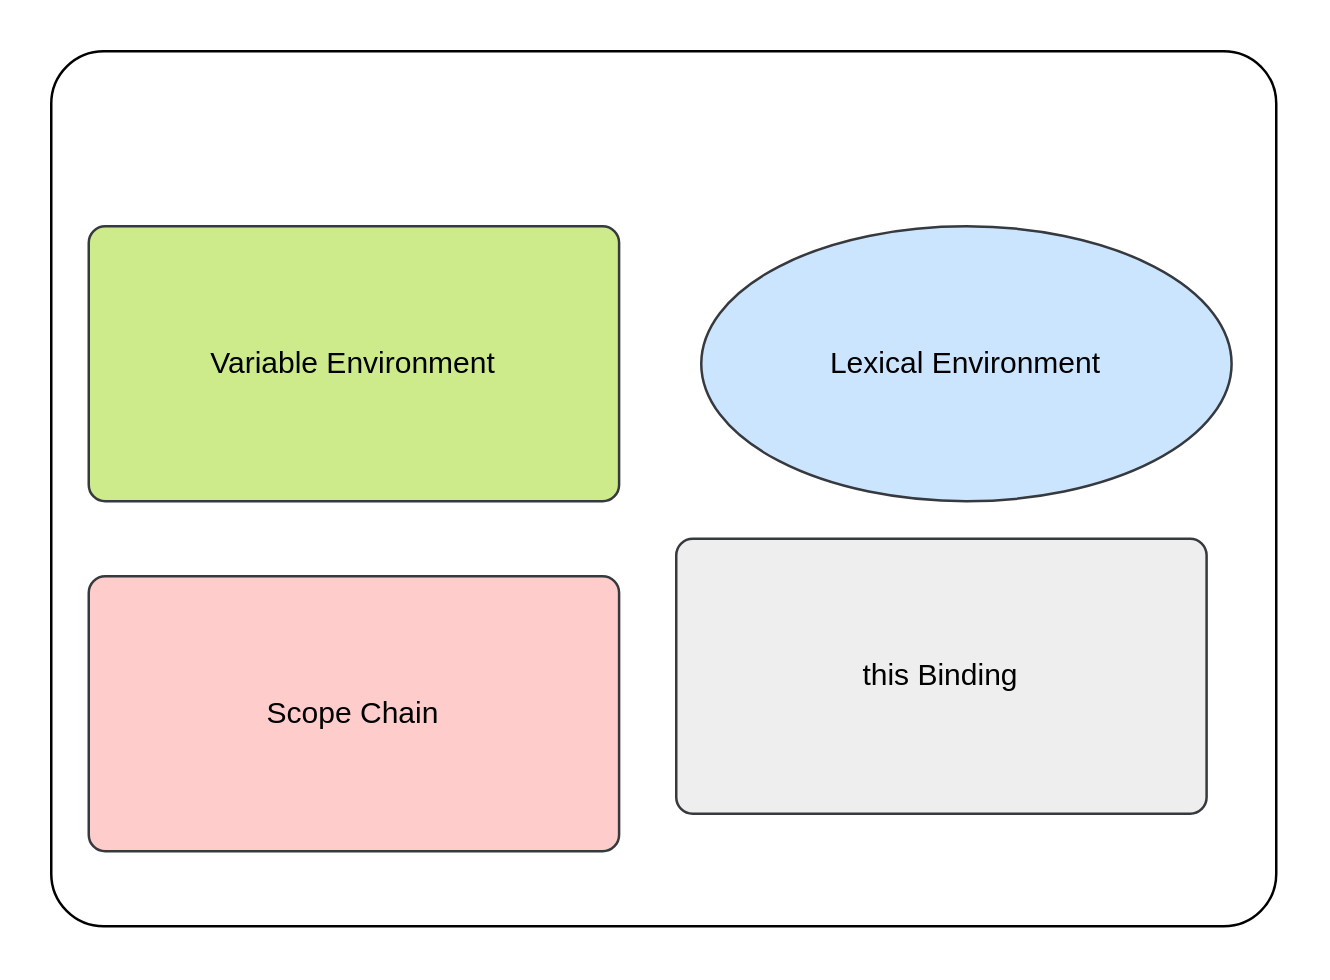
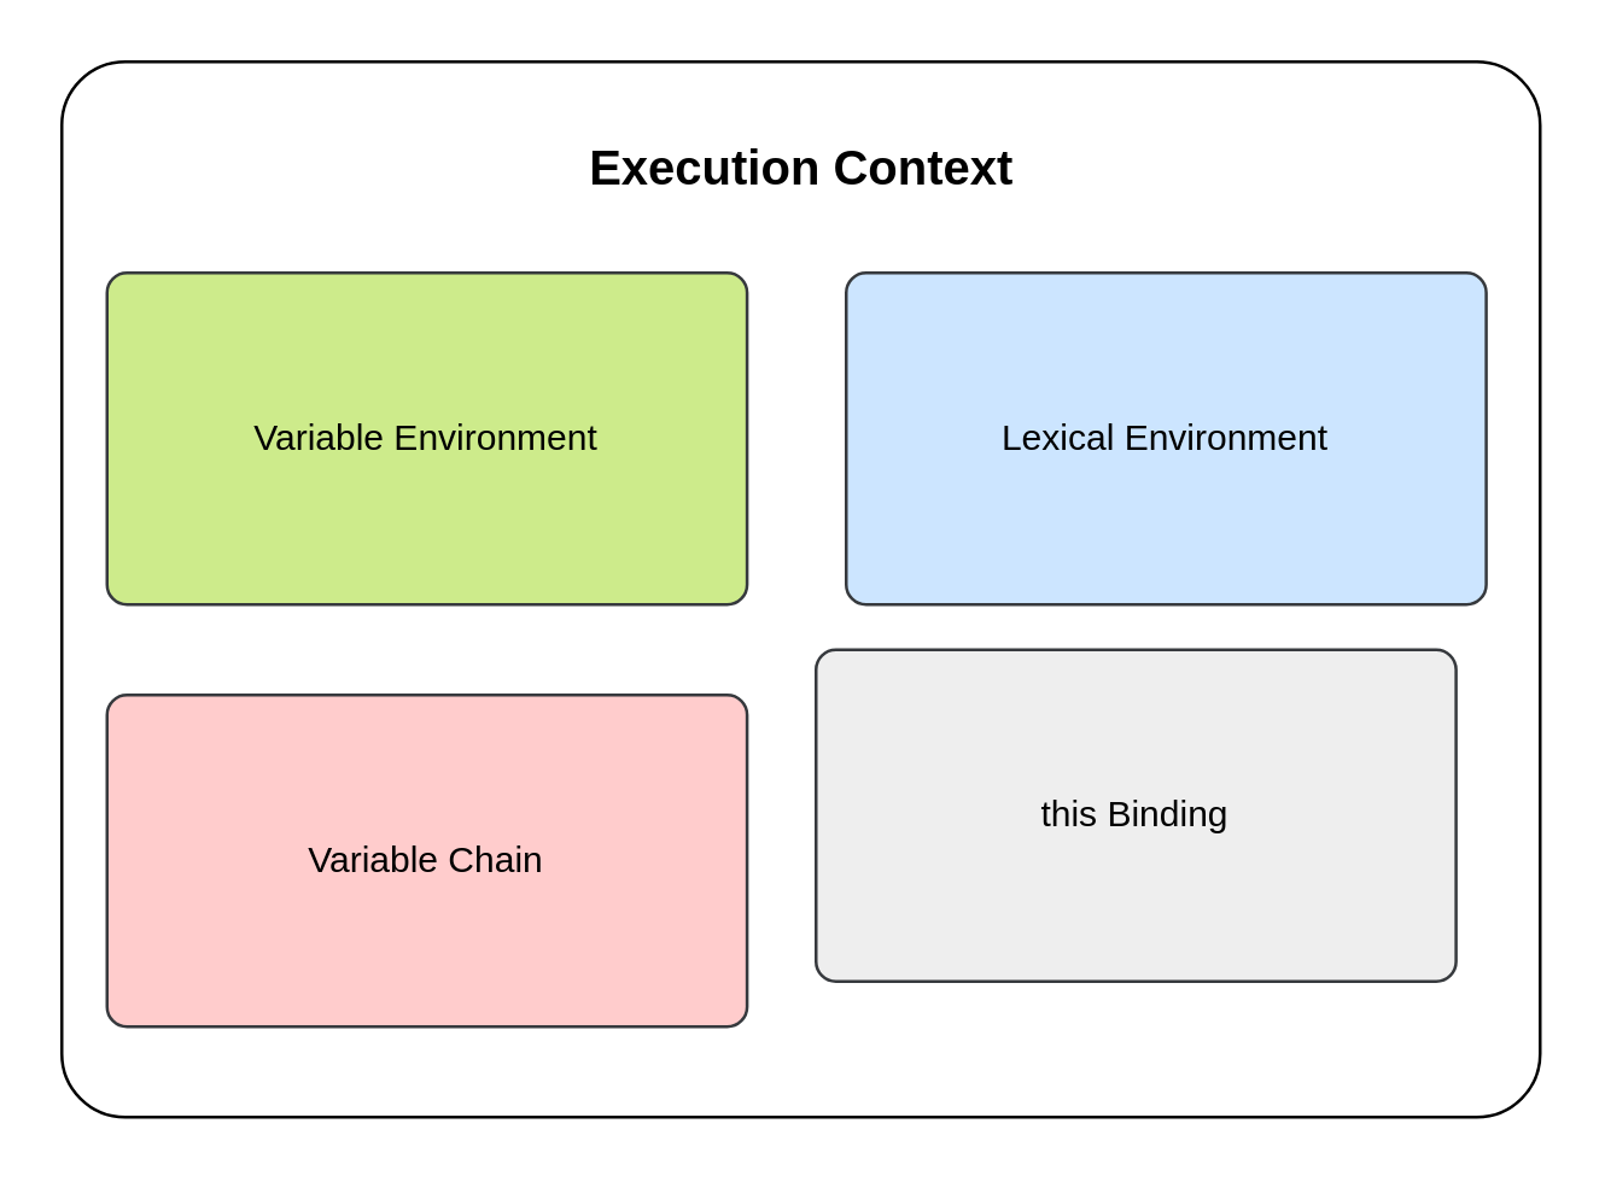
  <mxCell id="0" />
  <mxCell id="1" parent="0" />
  <mxCell id="2" value="" style="rounded=1;whiteSpace=wrap;html=1;arcSize=6;" vertex="1" parent="1"><mxGeometry x="20" y="20" width="490" height="350" as="geometry" /></mxCell>
  <mxCell id="3" value="Variable Environment" style="rounded=1;whiteSpace=wrap;html=1;strokeColor=#36393d;fillColor=#cdeb8b;arcSize=6;" vertex="1" parent="1"><mxGeometry x="35" y="90" width="212.14" height="110" as="geometry" /></mxCell>
- <mxCell id="4" value="Scope Chain" style="rounded=1;whiteSpace=wrap;html=1;strokeColor=#36393d;fillColor=#ffcccc;arcSize=6;" vertex="1" parent="1"><mxGeometry x="35" y="230" width="212.14" height="110" as="geometry" /></mxCell>
- <mxCell id="5" value="Lexical Environment" style="ellipse;whiteSpace=wrap;html=1;strokeColor=#36393d;fillColor=#cce5ff;arcSize=6;" vertex="1" parent="1"><mxGeometry x="280" y="90" width="212.14" height="110" as="geometry" /></mxCell>
+ <mxCell id="4" value="Variable Chain" style="rounded=1;whiteSpace=wrap;html=1;strokeColor=#36393d;fillColor=#ffcccc;arcSize=6;" vertex="1" parent="1"><mxGeometry x="35" y="230" width="212.14" height="110" as="geometry" /></mxCell>
+ <mxCell id="5" value="Lexical Environment" style="rounded=1;whiteSpace=wrap;html=1;strokeColor=#36393d;fillColor=#cce5ff;arcSize=6;" vertex="1" parent="1"><mxGeometry x="280" y="90" width="212.14" height="110" as="geometry" /></mxCell>
  <mxCell id="6" value="this Binding" style="rounded=1;whiteSpace=wrap;html=1;strokeColor=#36393d;fillColor=#eeeeee;arcSize=6;" vertex="1" parent="1"><mxGeometry x="270" y="215" width="212.14" height="110" as="geometry" /></mxCell>
+ <mxCell id="7" value="&lt;b&gt;&lt;font style=&quot;font-size: 16px;&quot;&gt;Execution Context&lt;/font&gt;&lt;/b&gt;" style="text;html=1;align=center;verticalAlign=middle;whiteSpace=wrap;rounded=0;" vertex="1" parent="1"><mxGeometry x="172.5" y="40" width="185" height="30" as="geometry" /></mxCell>
